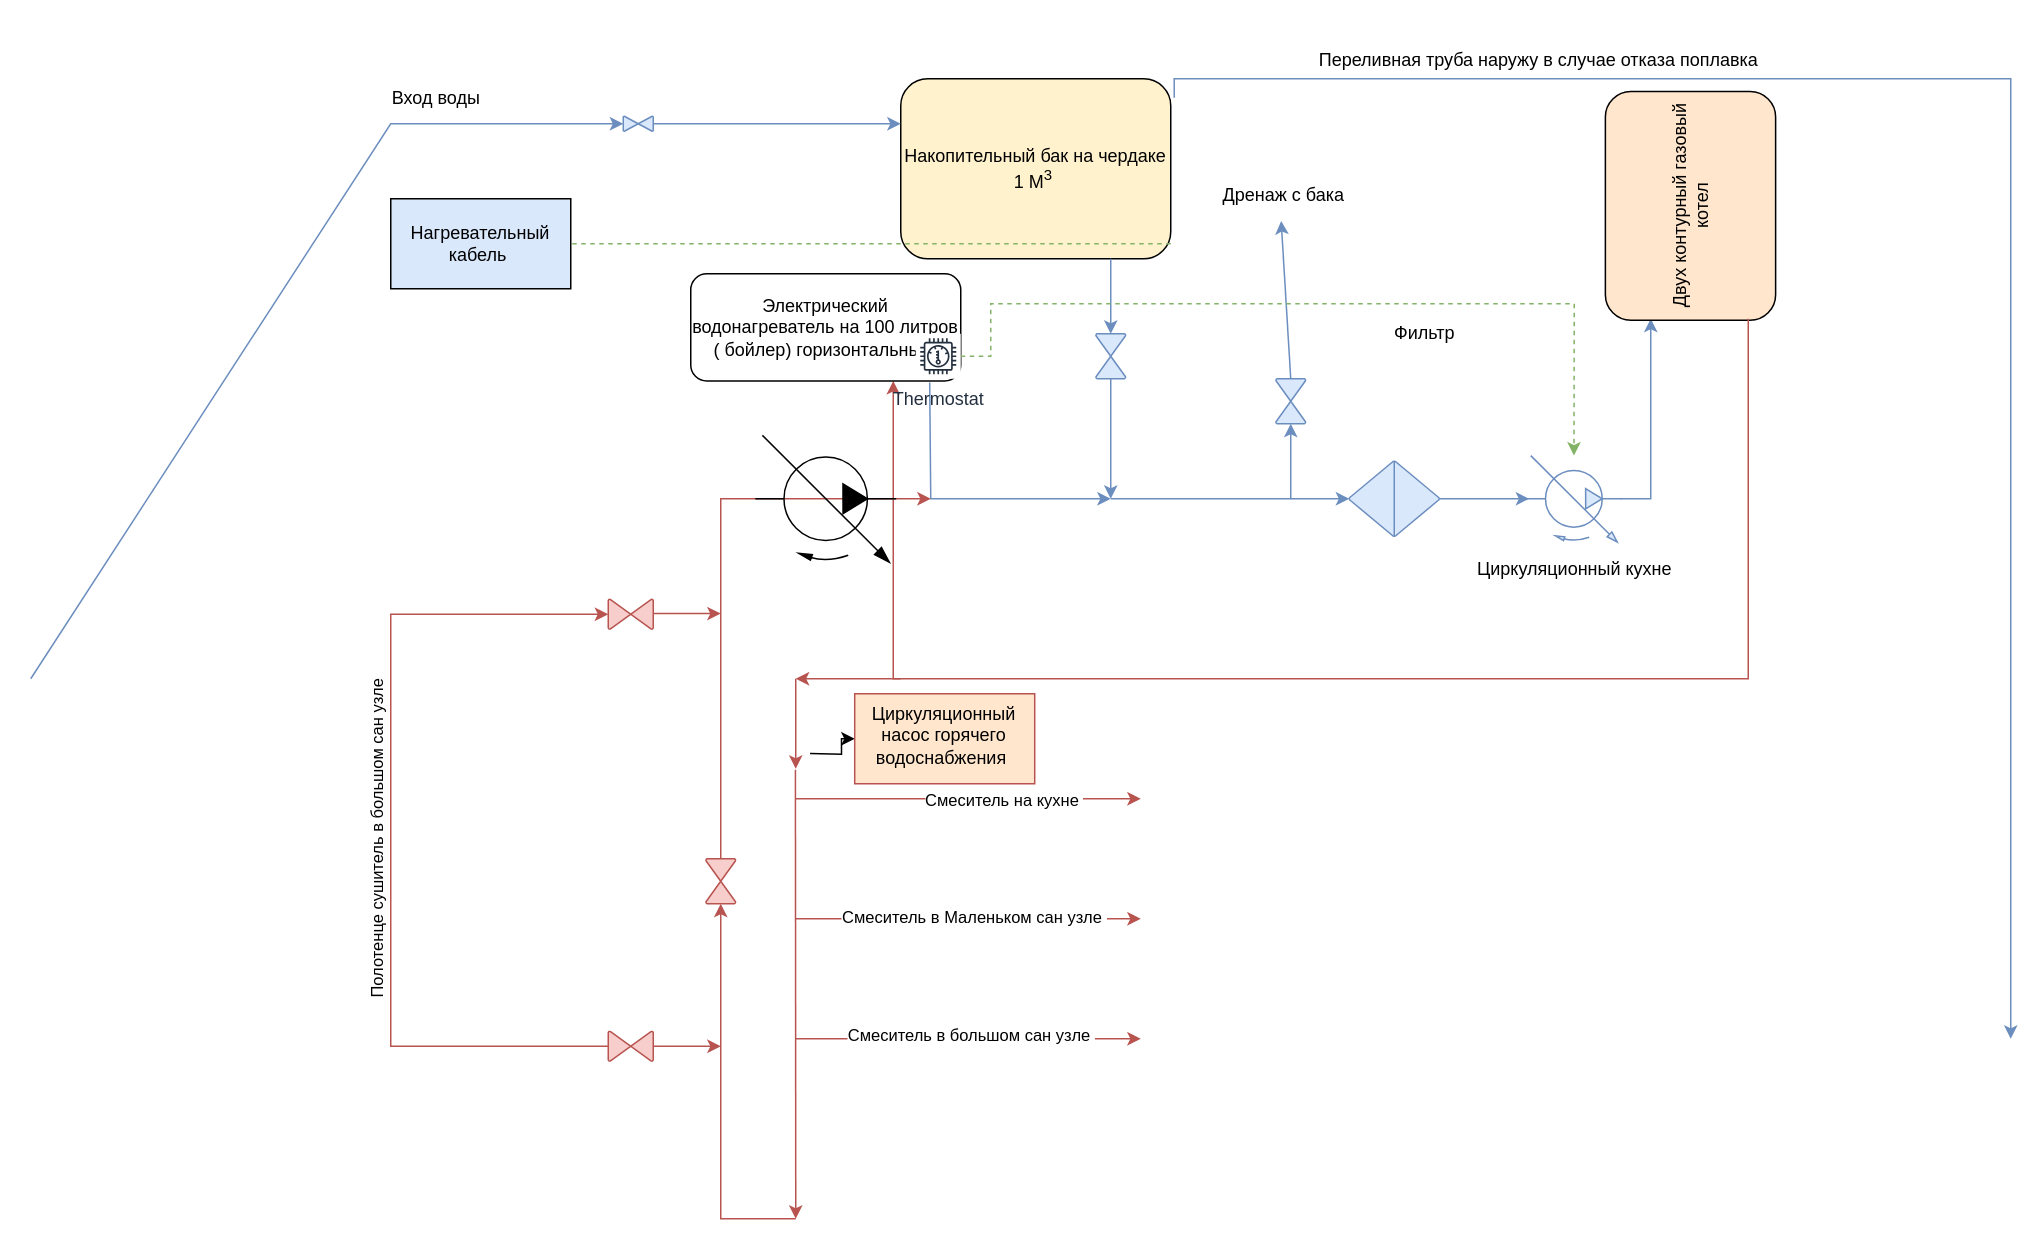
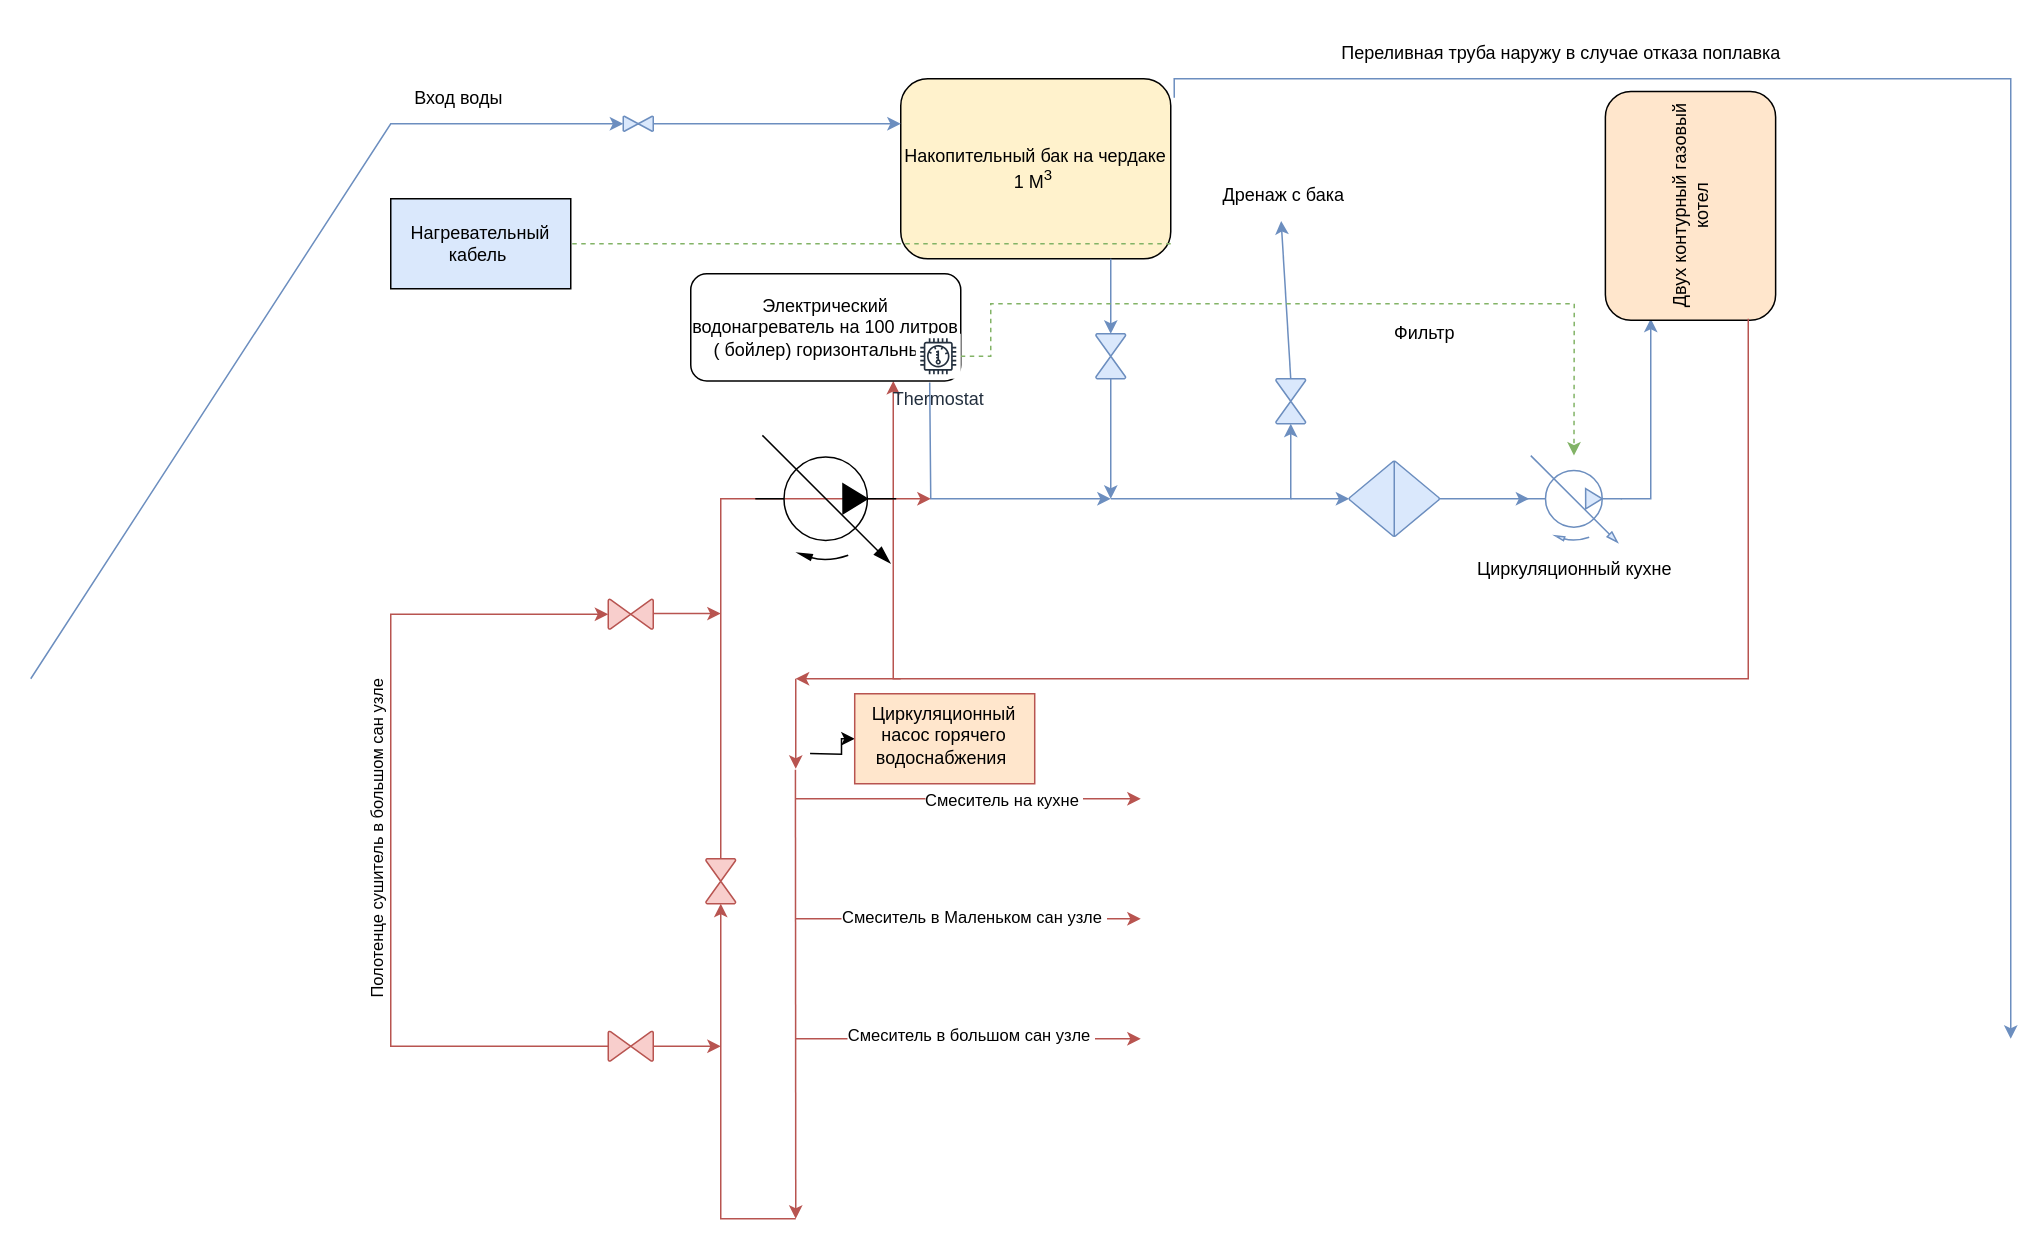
  <mxCell id="0" />
  <mxCell id="1" parent="0" />
  <mxCell id="2" style="edgeStyle=orthogonalEdgeStyle;rounded=0;orthogonalLoop=1;jettySize=auto;html=1;exitX=1.013;exitY=0.106;exitDx=0;exitDy=0;exitPerimeter=0;fillColor=#dae8fc;strokeColor=#6c8ebf;" parent="1" source="3" edge="1"><mxGeometry relative="1" as="geometry"><mxPoint x="1340" y="692" as="targetPoint" /><Array as="points"><mxPoint x="782" y="52" /><mxPoint x="1340" y="52" /></Array></mxGeometry></mxCell>
  <mxCell id="3" value="Накопительный бак на чердаке &lt;br&gt;1 М&lt;sup&gt;3&amp;nbsp;&lt;/sup&gt;" style="rounded=1;whiteSpace=wrap;html=1;fillColor=#fff2cc;" parent="1" vertex="1"><mxGeometry x="600" y="52" width="180" height="120" as="geometry" /></mxCell>
  <mxCell id="4" value="" style="endArrow=classic;html=1;rounded=0;entryX=0;entryY=0.25;entryDx=0;entryDy=0;fillColor=#dae8fc;strokeColor=#6c8ebf;" parent="1" source="9" target="3" edge="1"><mxGeometry width="50" height="50" relative="1" as="geometry"><mxPoint x="20" y="452" as="sourcePoint" /><mxPoint x="430" y="87" as="targetPoint" /><Array as="points" /></mxGeometry></mxCell>
  <mxCell id="5" value="" style="endArrow=classic;html=1;rounded=0;fillColor=#dae8fc;strokeColor=#6c8ebf;" parent="1" source="11" edge="1"><mxGeometry width="50" height="50" relative="1" as="geometry"><mxPoint x="740" y="172" as="sourcePoint" /><mxPoint x="740" y="332" as="targetPoint" /><Array as="points" /></mxGeometry></mxCell>
- <mxCell id="6" value="Переливная труба наружу в случае отказа поплавка" style="text;html=1;align=center;verticalAlign=middle;resizable=0;points=[];autosize=1;strokeColor=none;fillColor=none;" parent="1" vertex="1"><mxGeometry x="880" y="25" width="290" height="30" as="geometry" /></mxCell>
- <mxCell id="7" value="Вход воды" style="text;html=1;align=center;verticalAlign=middle;resizable=0;points=[];autosize=1;strokeColor=none;fillColor=none;" parent="1" vertex="1"><mxGeometry x="250" y="50" width="80" height="30" as="geometry" /></mxCell>
+ <mxCell id="6" value="Переливная труба наружу в случае отказа поплавка" style="text;html=1;align=center;verticalAlign=middle;resizable=0;points=[];autosize=1;strokeColor=none;fillColor=none;" parent="1" vertex="1"><mxGeometry x="895" y="20" width="290" height="30" as="geometry" /></mxCell>
+ <mxCell id="7" value="Вход воды" style="text;html=1;align=center;verticalAlign=middle;resizable=0;points=[];autosize=1;strokeColor=none;fillColor=none;" parent="1" vertex="1"><mxGeometry x="265" y="50" width="80" height="30" as="geometry" /></mxCell>
  <mxCell id="8" value="" style="endArrow=classic;html=1;rounded=0;entryX=0.5;entryY=1;entryDx=0;entryDy=0;entryPerimeter=0;fillColor=#dae8fc;strokeColor=#6c8ebf;" parent="1" target="9" edge="1"><mxGeometry width="50" height="50" relative="1" as="geometry"><mxPoint x="20" y="452" as="sourcePoint" /><mxPoint x="600" y="82" as="targetPoint" /><Array as="points"><mxPoint x="260" y="82" /><mxPoint x="340" y="82" /></Array></mxGeometry></mxCell>
  <mxCell id="9" value="" style="verticalLabelPosition=bottom;verticalAlign=top;html=1;shape=mxgraph.flowchart.collate;rotation=90;fillColor=#dae8fc;strokeColor=#6c8ebf;" parent="1" vertex="1"><mxGeometry x="420" y="72" width="10" height="20" as="geometry" /></mxCell>
  <mxCell id="10" value="" style="endArrow=classic;html=1;rounded=0;fillColor=#dae8fc;strokeColor=#6c8ebf;" parent="1" target="11" edge="1"><mxGeometry width="50" height="50" relative="1" as="geometry"><mxPoint x="740" y="172" as="sourcePoint" /><mxPoint x="740" y="332" as="targetPoint" /><Array as="points" /></mxGeometry></mxCell>
  <mxCell id="11" value="" style="verticalLabelPosition=bottom;verticalAlign=top;html=1;shape=mxgraph.flowchart.collate;fillColor=#dae8fc;strokeColor=#6c8ebf;" parent="1" vertex="1"><mxGeometry x="730" y="222" width="20" height="30" as="geometry" /></mxCell>
  <mxCell id="12" value="" style="endArrow=classic;html=1;rounded=0;fillColor=#dae8fc;strokeColor=#6c8ebf;" parent="1" target="13" edge="1"><mxGeometry width="50" height="50" relative="1" as="geometry"><mxPoint x="740" y="332" as="sourcePoint" /><mxPoint x="780" y="332" as="targetPoint" /><Array as="points"><mxPoint x="860" y="332" /></Array></mxGeometry></mxCell>
  <mxCell id="13" value="" style="verticalLabelPosition=bottom;verticalAlign=top;html=1;shape=mxgraph.flowchart.collate;fillColor=#dae8fc;strokeColor=#6c8ebf;" parent="1" vertex="1"><mxGeometry x="850" y="252" width="20" height="30" as="geometry" /></mxCell>
  <mxCell id="14" value="Дренаж с бака" style="text;html=1;align=center;verticalAlign=middle;resizable=0;points=[];autosize=1;strokeColor=none;fillColor=none;" parent="1" vertex="1"><mxGeometry x="805" y="115" width="100" height="30" as="geometry" /></mxCell>
  <mxCell id="15" value="" style="endArrow=classic;html=1;rounded=0;entryX=0.486;entryY=1.06;entryDx=0;entryDy=0;entryPerimeter=0;fillColor=#dae8fc;strokeColor=#6c8ebf;" parent="1" target="14" edge="1"><mxGeometry width="50" height="50" relative="1" as="geometry"><mxPoint x="860" y="252" as="sourcePoint" /><mxPoint x="910" y="202" as="targetPoint" /></mxGeometry></mxCell>
  <mxCell id="16" value="" style="endArrow=classic;html=1;rounded=0;fillColor=#dae8fc;strokeColor=#6c8ebf;" parent="1" target="18" edge="1"><mxGeometry width="50" height="50" relative="1" as="geometry"><mxPoint x="860" y="332" as="sourcePoint" /><mxPoint x="940" y="332" as="targetPoint" /></mxGeometry></mxCell>
  <mxCell id="17" value="" style="edgeStyle=orthogonalEdgeStyle;rounded=0;orthogonalLoop=1;jettySize=auto;html=1;fillColor=#dae8fc;strokeColor=#6c8ebf;" parent="1" source="18" edge="1"><mxGeometry relative="1" as="geometry"><mxPoint x="1019" y="332" as="targetPoint" /></mxGeometry></mxCell>
  <mxCell id="18" value="" style="verticalLabelPosition=bottom;verticalAlign=top;html=1;shape=mxgraph.flowchart.sort;rotation=90;fillColor=#dae8fc;strokeColor=#6c8ebf;" parent="1" vertex="1"><mxGeometry x="904" y="302" width="50" height="60" as="geometry" /></mxCell>
  <mxCell id="19" value="Фильтр" style="text;html=1;align=center;verticalAlign=middle;resizable=0;points=[];autosize=1;strokeColor=none;fillColor=none;" parent="1" vertex="1"><mxGeometry x="919" y="207" width="60" height="30" as="geometry" /></mxCell>
  <mxCell id="20" value="" style="verticalLabelPosition=bottom;aspect=fixed;html=1;verticalAlign=top;fillColor=#dae8fc;align=center;outlineConnect=0;shape=mxgraph.fluid_power.x11230;points=[[0.5,0,0],[0.5,1,0]];rotation=90;strokeColor=#6c8ebf;" parent="1" vertex="1"><mxGeometry x="1020" y="300.03" width="57.54" height="63.94" as="geometry" /></mxCell>
  <mxCell id="21" value="Циркуляционный кухне" style="text;html=1;align=center;verticalAlign=middle;resizable=0;points=[];autosize=1;strokeColor=none;fillColor=none;" parent="1" vertex="1"><mxGeometry x="973.77" y="363.97" width="150" height="30" as="geometry" /></mxCell>
  <mxCell id="22" value="" style="endArrow=classic;html=1;rounded=0;fillColor=#dae8fc;strokeColor=#6c8ebf;" parent="1" edge="1"><mxGeometry width="50" height="50" relative="1" as="geometry"><mxPoint x="1080" y="332" as="sourcePoint" /><mxPoint x="1100" y="212" as="targetPoint" /><Array as="points"><mxPoint x="1100" y="332" /></Array></mxGeometry></mxCell>
  <mxCell id="23" value="Двух контурный газовый котел" style="rounded=1;whiteSpace=wrap;html=1;rotation=-90;fillColor=#ffe6cc;" parent="1" vertex="1"><mxGeometry x="1050.25" y="80" width="152.5" height="113.5" as="geometry" /></mxCell>
  <mxCell id="24" value="" style="endArrow=classic;html=1;rounded=0;fillColor=#f8cecc;strokeColor=#b85450;entryX=0.75;entryY=1;entryDx=0;entryDy=0;" parent="1" target="26" edge="1"><mxGeometry width="50" height="50" relative="1" as="geometry"><mxPoint x="1165" y="212" as="sourcePoint" /><mxPoint x="510" y="253.5" as="targetPoint" /><Array as="points"><mxPoint x="1165" y="452" /><mxPoint x="595" y="452" /></Array></mxGeometry></mxCell>
  <mxCell id="25" value="" style="endArrow=classic;html=1;rounded=0;fillColor=#dae8fc;strokeColor=#6c8ebf;exitX=0.885;exitY=1.013;exitDx=0;exitDy=0;exitPerimeter=0;" parent="1" source="26" edge="1"><mxGeometry width="50" height="50" relative="1" as="geometry"><mxPoint x="620" y="262" as="sourcePoint" /><mxPoint x="740" y="332" as="targetPoint" /><Array as="points"><mxPoint x="620" y="332" /></Array></mxGeometry></mxCell>
  <mxCell id="26" value="Электрический водонагреватель на 100 литров ( бойлер) горизонтальный&amp;nbsp;" style="rounded=1;whiteSpace=wrap;html=1;" parent="1" vertex="1"><mxGeometry x="460" y="182" width="180" height="71.5" as="geometry" /></mxCell>
  <mxCell id="27" value="" style="rounded=0;orthogonalLoop=1;jettySize=auto;html=1;edgeStyle=orthogonalEdgeStyle;dashed=1;fillColor=#d5e8d4;strokeColor=#82b366;" parent="1" source="28" target="20" edge="1"><mxGeometry relative="1" as="geometry"><mxPoint x="660" y="252" as="sourcePoint" /><mxPoint x="1049.75" y="302" as="targetPoint" /><Array as="points"><mxPoint x="660" y="237" /><mxPoint x="660" y="202" /><mxPoint x="1049" y="202" /></Array></mxGeometry></mxCell>
  <mxCell id="28" value="Thermostat" style="sketch=0;outlineConnect=0;fontColor=#232F3E;gradientColor=none;strokeColor=#232F3E;fillColor=#ffffff;dashed=0;verticalLabelPosition=bottom;verticalAlign=top;align=center;html=1;fontSize=12;fontStyle=0;aspect=fixed;shape=mxgraph.aws4.resourceIcon;resIcon=mxgraph.aws4.thermostat;" parent="1" vertex="1"><mxGeometry x="610" y="222" width="30" height="30" as="geometry" /></mxCell>
  <mxCell id="29" value="" style="endArrow=classic;html=1;rounded=0;fillColor=#f8cecc;strokeColor=#b85450;" parent="1" edge="1"><mxGeometry width="50" height="50" relative="1" as="geometry"><mxPoint x="600" y="452" as="sourcePoint" /><mxPoint x="530" y="452" as="targetPoint" /></mxGeometry></mxCell>
  <mxCell id="30" value="" style="endArrow=classic;html=1;rounded=0;fillColor=#f8cecc;strokeColor=#b85450;" parent="1" edge="1"><mxGeometry width="50" height="50" relative="1" as="geometry"><mxPoint x="529.778" y="512.6" as="sourcePoint" /><mxPoint x="530" y="812" as="targetPoint" /></mxGeometry></mxCell>
  <mxCell id="31" value="" style="endArrow=classic;html=1;rounded=0;fillColor=#f8cecc;strokeColor=#b85450;" parent="1" edge="1"><mxGeometry width="50" height="50" relative="1" as="geometry"><mxPoint x="530" y="532" as="sourcePoint" /><mxPoint x="760" y="532" as="targetPoint" /></mxGeometry></mxCell>
  <mxCell id="32" value="Смеситель на кухне&amp;nbsp;" style="edgeLabel;html=1;align=center;verticalAlign=middle;resizable=0;points=[];" parent="31" vertex="1" connectable="0"><mxGeometry x="-0.171" relative="1" as="geometry"><mxPoint x="43" as="offset" /></mxGeometry></mxCell>
  <mxCell id="33" value="" style="endArrow=classic;html=1;rounded=0;fillColor=#f8cecc;strokeColor=#b85450;" parent="1" edge="1"><mxGeometry width="50" height="50" relative="1" as="geometry"><mxPoint x="530" y="612" as="sourcePoint" /><mxPoint x="760" y="612" as="targetPoint" /></mxGeometry></mxCell>
  <mxCell id="34" value="Смеситель в Маленьком сан узле&amp;nbsp;" style="edgeLabel;html=1;align=center;verticalAlign=middle;resizable=0;points=[];" parent="33" vertex="1" connectable="0"><mxGeometry x="-0.245" y="2" relative="1" as="geometry"><mxPoint x="31" as="offset" /></mxGeometry></mxCell>
  <mxCell id="35" value="" style="endArrow=classic;html=1;rounded=0;fillColor=#f8cecc;strokeColor=#b85450;" parent="1" edge="1"><mxGeometry width="50" height="50" relative="1" as="geometry"><mxPoint x="530" y="692" as="sourcePoint" /><mxPoint x="760" y="692" as="targetPoint" /></mxGeometry></mxCell>
  <mxCell id="36" value="Смеситель в большом сан узле&amp;nbsp;" style="edgeLabel;html=1;align=center;verticalAlign=middle;resizable=0;points=[];" parent="35" vertex="1" connectable="0"><mxGeometry x="-0.419" y="3" relative="1" as="geometry"><mxPoint x="49" as="offset" /></mxGeometry></mxCell>
  <mxCell id="37" value="" style="endArrow=classic;html=1;rounded=0;fillColor=#f8cecc;strokeColor=#b85450;" parent="1" edge="1"><mxGeometry width="50" height="50" relative="1" as="geometry"><mxPoint x="530" y="452" as="sourcePoint" /><mxPoint x="530" y="512" as="targetPoint" /></mxGeometry></mxCell>
  <mxCell id="38" value="" style="edgeStyle=orthogonalEdgeStyle;rounded=0;orthogonalLoop=1;jettySize=auto;html=1;" parent="1" target="39" edge="1"><mxGeometry relative="1" as="geometry"><mxPoint x="539.54" y="501.763" as="sourcePoint" /></mxGeometry></mxCell>
  <mxCell id="39" value="Циркуляционный насос горячего водоснабжения&amp;nbsp;" style="whiteSpace=wrap;html=1;verticalAlign=top;fillColor=#ffe6cc;strokeColor=#b85450;" parent="1" vertex="1"><mxGeometry x="569.31" y="461.995" width="120" height="60" as="geometry" /></mxCell>
  <mxCell id="40" value="" style="endArrow=classic;html=1;rounded=0;fillColor=#f8cecc;strokeColor=#b85450;" parent="1" source="42" edge="1"><mxGeometry width="50" height="50" relative="1" as="geometry"><mxPoint x="530" y="812" as="sourcePoint" /><mxPoint x="620" y="332" as="targetPoint" /><Array as="points"><mxPoint x="480" y="332" /></Array></mxGeometry></mxCell>
  <mxCell id="41" value="" style="endArrow=classic;html=1;rounded=0;fillColor=#f8cecc;strokeColor=#b85450;entryX=0.5;entryY=1;entryDx=0;entryDy=0;entryPerimeter=0;" parent="1" target="42" edge="1"><mxGeometry width="50" height="50" relative="1" as="geometry"><mxPoint x="530" y="812" as="sourcePoint" /><mxPoint x="477" y="254" as="targetPoint" /><Array as="points"><mxPoint x="480" y="812" /></Array></mxGeometry></mxCell>
  <mxCell id="42" value="" style="verticalLabelPosition=bottom;verticalAlign=top;html=1;shape=mxgraph.flowchart.collate;fillColor=#f8cecc;strokeColor=#b85450;" parent="1" vertex="1"><mxGeometry x="470" y="572" width="20" height="30" as="geometry" /></mxCell>
  <mxCell id="43" value="" style="verticalLabelPosition=bottom;verticalAlign=top;html=1;shape=mxgraph.flowchart.collate;rotation=-90;fillColor=#f8cecc;strokeColor=#b85450;" parent="1" vertex="1"><mxGeometry x="410" y="393.97" width="20" height="30" as="geometry" /></mxCell>
  <mxCell id="44" value="" style="endArrow=classic;html=1;rounded=0;fillColor=#f8cecc;strokeColor=#b85450;entryX=0.5;entryY=0;entryDx=0;entryDy=0;entryPerimeter=0;exitX=0.5;exitY=0;exitDx=0;exitDy=0;exitPerimeter=0;" parent="1" source="46" target="43" edge="1"><mxGeometry width="50" height="50" relative="1" as="geometry"><mxPoint x="390" y="695.13" as="sourcePoint" /><mxPoint x="380" y="412" as="targetPoint" /><Array as="points"><mxPoint x="260" y="697" /><mxPoint x="260" y="409" /></Array></mxGeometry></mxCell>
  <mxCell id="45" value="Полотенце сушитель в большом сан узле&amp;nbsp;&amp;nbsp;" style="edgeLabel;html=1;align=center;verticalAlign=middle;resizable=0;points=[];rotation=-90;" parent="44" vertex="1" connectable="0"><mxGeometry x="-0.187" y="2" relative="1" as="geometry"><mxPoint x="-8" y="-50" as="offset" /></mxGeometry></mxCell>
  <mxCell id="46" value="" style="verticalLabelPosition=bottom;verticalAlign=top;html=1;shape=mxgraph.flowchart.collate;rotation=-90;fillColor=#f8cecc;strokeColor=#b85450;" parent="1" vertex="1"><mxGeometry x="410" y="682" width="20" height="30" as="geometry" /></mxCell>
  <mxCell id="47" value="" style="endArrow=classic;html=1;rounded=0;fillColor=#f8cecc;strokeColor=#b85450;" parent="1" edge="1"><mxGeometry width="50" height="50" relative="1" as="geometry"><mxPoint x="435" y="408.54" as="sourcePoint" /><mxPoint x="480" y="408.54" as="targetPoint" /></mxGeometry></mxCell>
  <mxCell id="48" value="" style="endArrow=classic;html=1;rounded=0;fillColor=#f8cecc;strokeColor=#b85450;exitX=0.5;exitY=1;exitDx=0;exitDy=0;exitPerimeter=0;" parent="1" source="46" edge="1"><mxGeometry width="50" height="50" relative="1" as="geometry"><mxPoint x="445" y="696.57" as="sourcePoint" /><mxPoint x="480" y="697" as="targetPoint" /></mxGeometry></mxCell>
  <mxCell id="49" value="" style="endArrow=classic;html=1;rounded=0;fillColor=#d5e8d4;strokeColor=#82b366;dashed=1;exitX=1;exitY=1;exitDx=0;exitDy=0;" parent="1" edge="1"><mxGeometry width="50" height="50" relative="1" as="geometry"><mxPoint x="780" y="162" as="sourcePoint" /><mxPoint x="370" y="162" as="targetPoint" /></mxGeometry></mxCell>
  <mxCell id="50" value="Нагревательный кабель&amp;nbsp;" style="whiteSpace=wrap;html=1;fillColor=#dae8fc;" parent="1" vertex="1"><mxGeometry x="260" y="132" width="120" height="60" as="geometry" /></mxCell>
  <mxCell id="51" value="" style="verticalLabelPosition=bottom;aspect=fixed;html=1;verticalAlign=top;fillColor=strokeColor;align=center;outlineConnect=0;shape=mxgraph.fluid_power.x11230;points=[[0.5,0,0],[0.5,1,0]];rotation=90;" vertex="1" parent="1"><mxGeometry x="507.73" y="285.03" width="84.54" height="93.94" as="geometry" /></mxCell>
